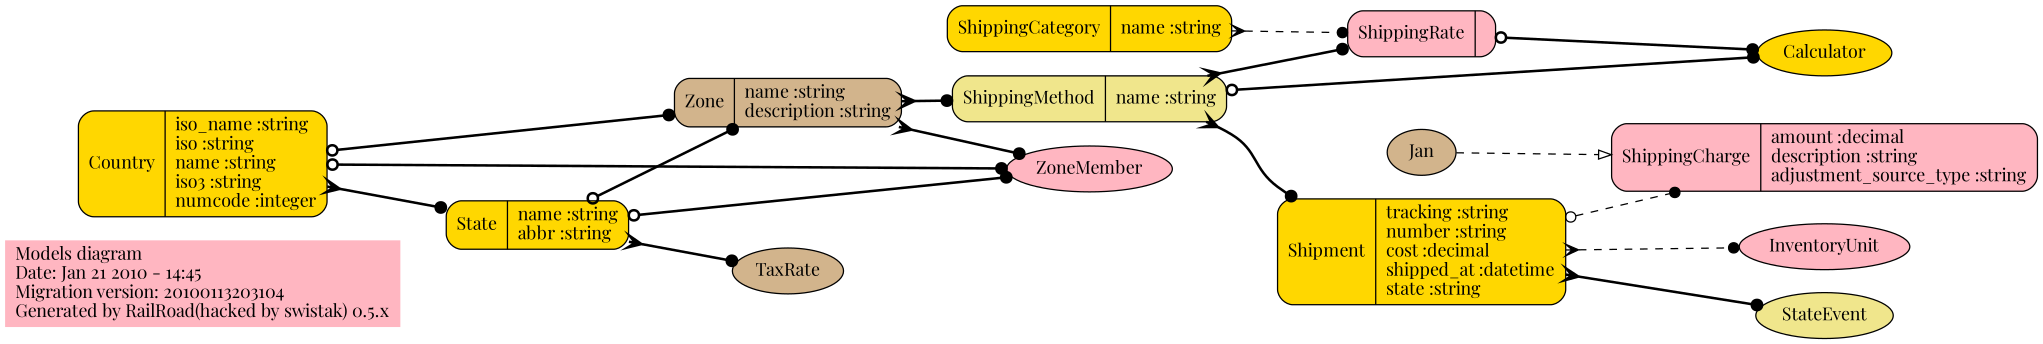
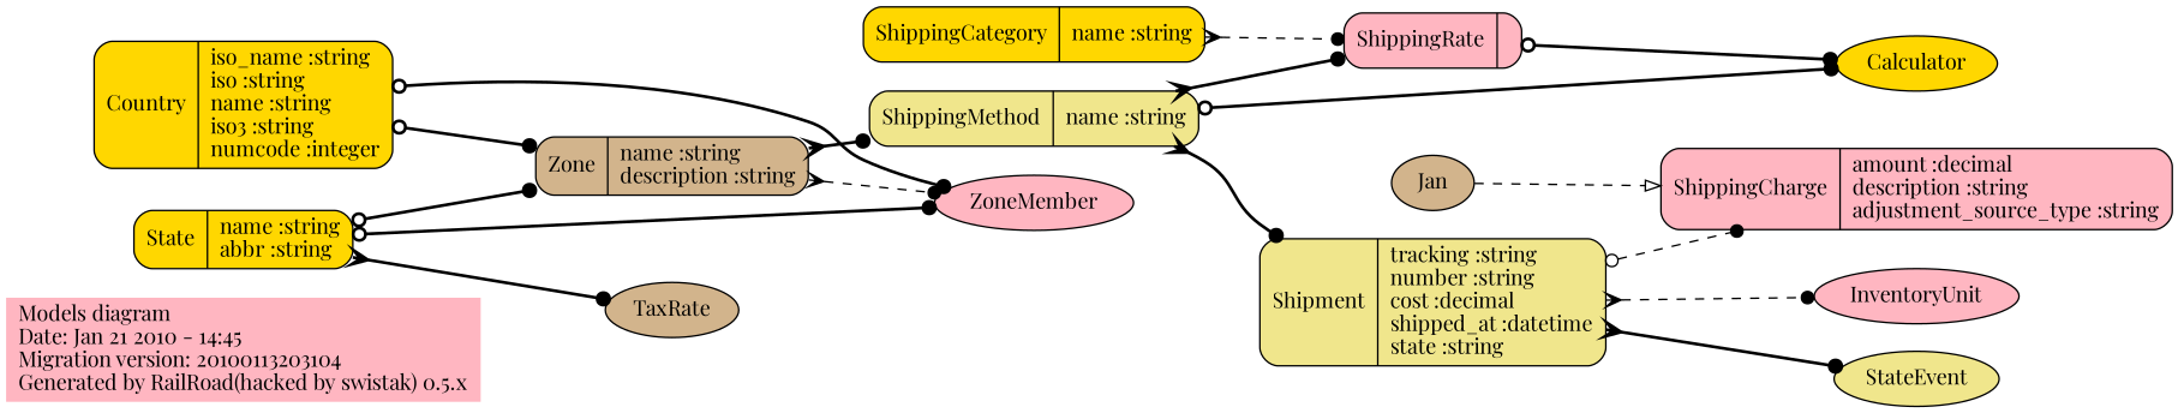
  digraph {
    fontname="Playfair Display"
    rankdir=LR
    splines=true
    node [fillcolor=lightpink fontname="Playfair Display" shape=Mrecord style=filled]
    edge [arrowhead=dot arrowtail=crow dir=both fontname="Playfair Display" style=bold]
    n1 [fontsize=14 label="Models diagram\lDate: Jan 21 2010 - 14:45\lMigration version: 20100113203104\lGenerated by RailRoad(hacked by swistak) 0.5.x\l" shape=plaintext]
    n2 [label="{ShippingRate|\l}"]
    Calculator [fillcolor=gold shape=""]
    n4 [fillcolor=gold label="{ShippingCategory|name :string\l}"]
    n5 [fillcolor=khaki label="{ShippingMethod|name :string\l}"]
-   n6 [fillcolor=gold label="{Shipment|tracking :string\lnumber :string\lcost :decimal\lshipped_at :datetime\lstate :string\l}"]
+   n6 [fillcolor=khaki label="{Shipment|tracking :string\lnumber :string\lcost :decimal\lshipped_at :datetime\lstate :string\l}"]
    n7 [label="{ShippingCharge|amount :decimal\ldescription :string\ladjustment_source_type :string\l}"]
    InventoryUnit [shape=""]
    StateEvent [fillcolor=khaki shape=""]
    n10 [fillcolor=tan label="{Zone|name :string\ldescription :string\l}"]
    ZoneMember [shape=""]
    TaxRate [fillcolor=tan shape=""]
    n13 [fillcolor=gold label="{Country|iso_name :string\liso :string\lname :string\liso3 :string\lnumcode :integer\l}"]
    n14 [fillcolor=gold label="{State|name :string\labbr :string\l}"]
    n15 [fillcolor=tan label=Jan shape=""]
    n2 -> Calculator [arrowtail=odot]
    n4 -> n2 [style=dashed]
    n5 -> n2
    n5 -> Calculator [arrowtail=odot]
    n5 -> n6
    n6 -> n7 [arrowtail=odot style=dashed]
    n6 -> InventoryUnit [style=dashed]
    n6 -> StateEvent
    n10 -> n5
-   n10 -> ZoneMember
+   n10 -> ZoneMember [style=dashed]
    n13 -> n10 [arrowtail=odot]
    n13 -> ZoneMember [arrowtail=odot]
-   n13 -> n14
    n14 -> n10 [arrowtail=odot]
    n14 -> ZoneMember [arrowtail=odot]
    n14 -> TaxRate
    n15 -> n7 [arrowhead=onormal arrowtail=onormal style=dashed dir=""]
  }
